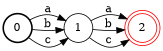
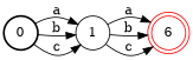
  digraph {
    nodesep=0.25
    rankdir=LR
    ranksep=0.4
    node [fixedsize=true fontsize=14 penwidth=1.0 shape=circle]
    edge [fontsize=14]
    n1 [height=0.5 label=0 penwidth=2.0]
    n2 [height=0.5 label=1]
-   n3 [color=red height=0.5 label=2 shape=doublecircle]
+   n3 [color=red height=0.5 label=6 shape=doublecircle]
    n1 -> n2 [label=a]
    n1 -> n2 [label=b]
    n1 -> n2 [label=c]
    n2 -> n3 [label=a]
    n2 -> n3 [label=b]
    n2 -> n3 [label=c]
  }
